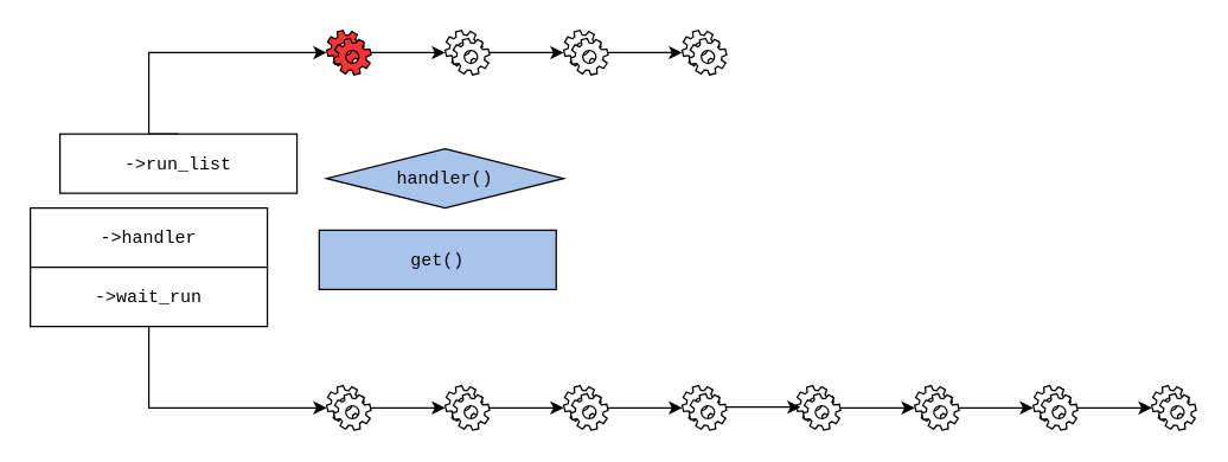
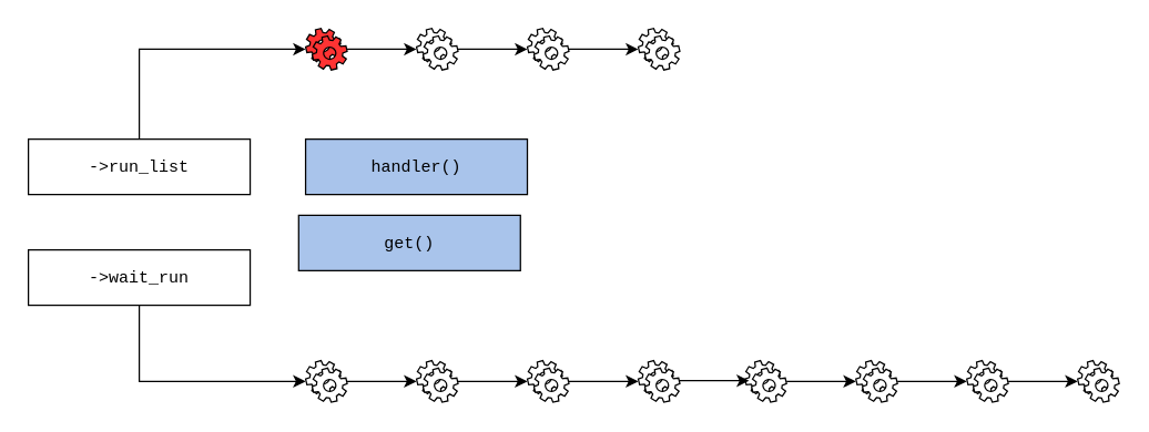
  <mxCell id="0" />
  <mxCell id="1" parent="0" />
- <mxCell id="2" value="&lt;font face=&quot;Courier New&quot;&gt;-&amp;gt;handler&lt;/font&gt;" style="rounded=0;whiteSpace=wrap;html=1;fillColor=#FFFFFF;" parent="1" vertex="1"><mxGeometry x="20" y="140" width="160" height="40" as="geometry" /></mxCell>
  <mxCell id="3" style="edgeStyle=orthogonalEdgeStyle;rounded=0;orthogonalLoop=1;jettySize=auto;html=1;exitX=0.5;exitY=1;exitDx=0;exitDy=0;" edge="1" parent="1" source="4" target="14"><mxGeometry relative="1" as="geometry"><Array as="points"><mxPoint x="100" y="275" /></Array></mxGeometry></mxCell>
  <mxCell id="4" value="&lt;font face=&quot;Courier New&quot;&gt;-&amp;gt;wait_run&lt;/font&gt;" style="rounded=0;whiteSpace=wrap;html=1;fillColor=#FFFFFF;" parent="1" vertex="1"><mxGeometry x="20" y="180" width="160" height="40" as="geometry" /></mxCell>
  <mxCell id="5" style="edgeStyle=orthogonalEdgeStyle;rounded=0;orthogonalLoop=1;jettySize=auto;html=1;exitX=0.5;exitY=0;exitDx=0;exitDy=0;" edge="1" parent="1" source="6" target="7"><mxGeometry relative="1" as="geometry"><mxPoint x="110" y="40" as="targetPoint" /><Array as="points"><mxPoint x="100" y="35" /></Array></mxGeometry></mxCell>
- <mxCell id="6" value="&lt;font face=&quot;Courier New&quot;&gt;-&amp;gt;run_list&lt;/font&gt;" style="rounded=0;whiteSpace=wrap;html=1;fillColor=#FFFFFF;" parent="1" vertex="1"><mxGeometry x="40" y="90" width="160" height="40" as="geometry" /></mxCell>
+ <mxCell id="6" value="&lt;font face=&quot;Courier New&quot;&gt;-&amp;gt;run_list&lt;/font&gt;" style="rounded=0;whiteSpace=wrap;html=1;fillColor=#FFFFFF;" parent="1" vertex="1"><mxGeometry x="20" y="100" width="160" height="40" as="geometry" /></mxCell>
  <mxCell id="7" value="" style="shape=mxgraph.bpmn.service_task;html=1;outlineConnect=0;fillColor=#FF3333;" vertex="1" parent="1"><mxGeometry x="220" y="20" width="30" height="30" as="geometry" /></mxCell>
  <mxCell id="8" value="" style="shape=mxgraph.bpmn.service_task;html=1;outlineConnect=0;" vertex="1" parent="1"><mxGeometry x="300" y="20" width="30" height="30" as="geometry" /></mxCell>
  <mxCell id="9" value="" style="endArrow=classic;html=1;" edge="1" parent="1" source="7" target="8"><mxGeometry width="50" height="50" relative="1" as="geometry"><mxPoint x="260" y="30" as="sourcePoint" /><mxPoint x="420" y="470" as="targetPoint" /></mxGeometry></mxCell>
  <mxCell id="10" value="" style="shape=mxgraph.bpmn.service_task;html=1;outlineConnect=0;" vertex="1" parent="1"><mxGeometry x="380" y="20" width="30" height="30" as="geometry" /></mxCell>
  <mxCell id="11" value="" style="endArrow=classic;html=1;" edge="1" parent="1" target="10"><mxGeometry width="50" height="50" relative="1" as="geometry"><mxPoint x="330" y="35" as="sourcePoint" /><mxPoint x="500" y="470" as="targetPoint" /></mxGeometry></mxCell>
  <mxCell id="12" value="" style="shape=mxgraph.bpmn.service_task;html=1;outlineConnect=0;" vertex="1" parent="1"><mxGeometry x="460" y="20" width="30" height="30" as="geometry" /></mxCell>
  <mxCell id="13" value="" style="endArrow=classic;html=1;" edge="1" parent="1" target="12"><mxGeometry width="50" height="50" relative="1" as="geometry"><mxPoint x="410" y="35" as="sourcePoint" /><mxPoint x="580" y="470" as="targetPoint" /></mxGeometry></mxCell>
  <mxCell id="14" value="" style="shape=mxgraph.bpmn.service_task;html=1;outlineConnect=0;" vertex="1" parent="1"><mxGeometry x="220" y="260" width="30" height="30" as="geometry" /></mxCell>
  <mxCell id="15" value="" style="shape=mxgraph.bpmn.service_task;html=1;outlineConnect=0;" vertex="1" parent="1"><mxGeometry x="300" y="260" width="30" height="30" as="geometry" /></mxCell>
  <mxCell id="16" value="" style="endArrow=classic;html=1;" edge="1" parent="1" source="14" target="15"><mxGeometry width="50" height="50" relative="1" as="geometry"><mxPoint x="260" y="270" as="sourcePoint" /><mxPoint x="420" y="710" as="targetPoint" /></mxGeometry></mxCell>
  <mxCell id="17" value="" style="shape=mxgraph.bpmn.service_task;html=1;outlineConnect=0;" vertex="1" parent="1"><mxGeometry x="380" y="260" width="30" height="30" as="geometry" /></mxCell>
  <mxCell id="18" value="" style="endArrow=classic;html=1;" edge="1" parent="1" target="17"><mxGeometry width="50" height="50" relative="1" as="geometry"><mxPoint x="330" y="275" as="sourcePoint" /><mxPoint x="500" y="710" as="targetPoint" /></mxGeometry></mxCell>
  <mxCell id="19" value="" style="shape=mxgraph.bpmn.service_task;html=1;outlineConnect=0;" vertex="1" parent="1"><mxGeometry x="460" y="260" width="30" height="30" as="geometry" /></mxCell>
  <mxCell id="20" value="" style="endArrow=classic;html=1;" edge="1" parent="1" target="19"><mxGeometry width="50" height="50" relative="1" as="geometry"><mxPoint x="410" y="275" as="sourcePoint" /><mxPoint x="580" y="710" as="targetPoint" /></mxGeometry></mxCell>
  <mxCell id="21" value="" style="shape=mxgraph.bpmn.service_task;html=1;outlineConnect=0;" vertex="1" parent="1"><mxGeometry x="537" y="260" width="30" height="30" as="geometry" /></mxCell>
  <mxCell id="22" value="" style="shape=mxgraph.bpmn.service_task;html=1;outlineConnect=0;" vertex="1" parent="1"><mxGeometry x="617" y="260" width="30" height="30" as="geometry" /></mxCell>
  <mxCell id="23" value="" style="endArrow=classic;html=1;" edge="1" parent="1" source="21" target="22"><mxGeometry width="50" height="50" relative="1" as="geometry"><mxPoint x="577" y="270" as="sourcePoint" /><mxPoint x="737" y="710" as="targetPoint" /></mxGeometry></mxCell>
  <mxCell id="24" value="" style="shape=mxgraph.bpmn.service_task;html=1;outlineConnect=0;" vertex="1" parent="1"><mxGeometry x="697" y="260" width="30" height="30" as="geometry" /></mxCell>
  <mxCell id="25" value="" style="endArrow=classic;html=1;" edge="1" parent="1" target="24"><mxGeometry width="50" height="50" relative="1" as="geometry"><mxPoint x="647" y="275" as="sourcePoint" /><mxPoint x="817" y="710" as="targetPoint" /></mxGeometry></mxCell>
  <mxCell id="26" value="" style="shape=mxgraph.bpmn.service_task;html=1;outlineConnect=0;" vertex="1" parent="1"><mxGeometry x="777" y="260" width="30" height="30" as="geometry" /></mxCell>
  <mxCell id="27" value="" style="endArrow=classic;html=1;" edge="1" parent="1" target="26"><mxGeometry width="50" height="50" relative="1" as="geometry"><mxPoint x="727" y="275" as="sourcePoint" /><mxPoint x="897" y="710" as="targetPoint" /></mxGeometry></mxCell>
  <mxCell id="28" value="" style="endArrow=classic;html=1;" edge="1" parent="1"><mxGeometry width="50" height="50" relative="1" as="geometry"><mxPoint x="490" y="274.5" as="sourcePoint" /><mxPoint x="540" y="274.5" as="targetPoint" /></mxGeometry></mxCell>
- <mxCell id="29" value="&lt;font face=&quot;Courier New&quot;&gt;handler()&lt;/font&gt;" style="rhombus;whiteSpace=wrap;html=1;fillColor=#A9C4EB;" vertex="1" parent="1"><mxGeometry x="220" y="100" width="160" height="40" as="geometry" /></mxCell>
+ <mxCell id="29" value="&lt;font face=&quot;Courier New&quot;&gt;handler()&lt;/font&gt;" style="rounded=0;whiteSpace=wrap;html=1;fillColor=#A9C4EB;" vertex="1" parent="1"><mxGeometry x="220" y="100" width="160" height="40" as="geometry" /></mxCell>
  <mxCell id="30" value="&lt;font face=&quot;Courier New&quot;&gt;get()&lt;/font&gt;" style="rounded=0;whiteSpace=wrap;html=1;fillColor=#A9C4EB;" vertex="1" parent="1"><mxGeometry x="215" y="155" width="160" height="40" as="geometry" /></mxCell>
